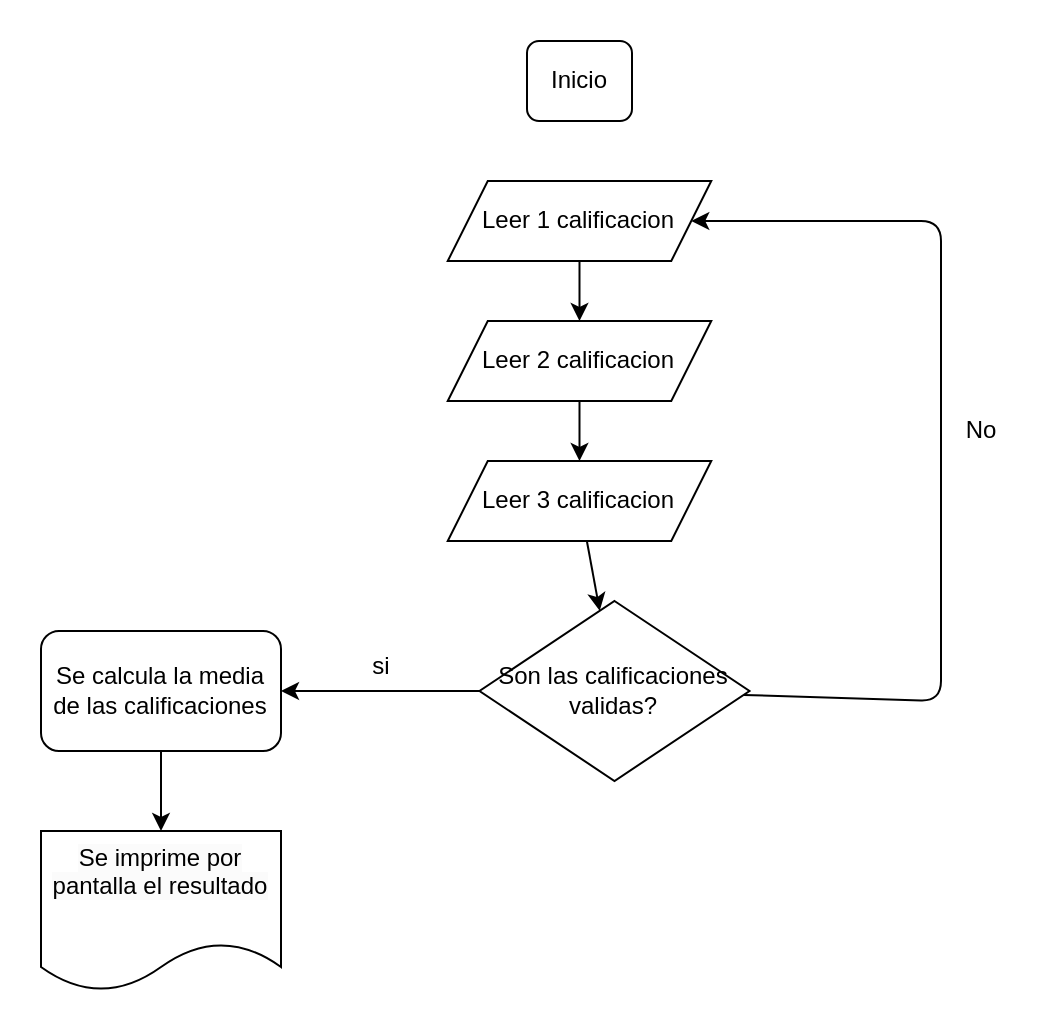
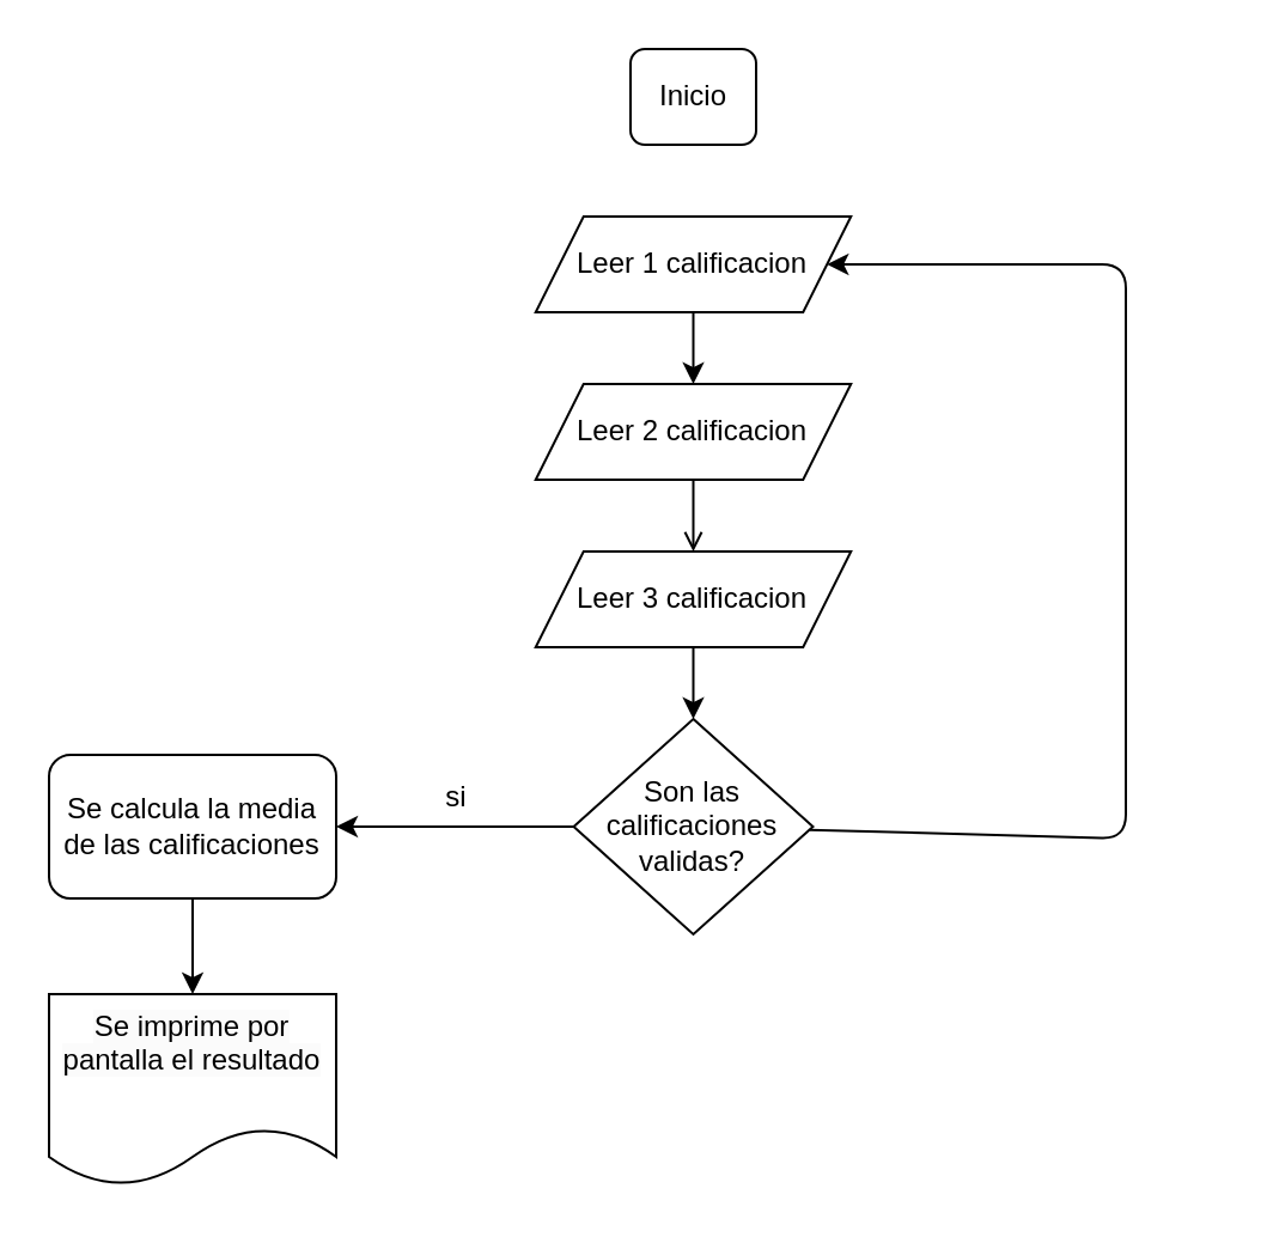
  <mxCell id="0" />
  <mxCell id="1" parent="0" />
  <mxCell id="2" value="Inicio" style="whiteSpace=wrap;html=1;rounded=1;" vertex="1" parent="1"><mxGeometry x="263" y="20" width="52.5" height="40" as="geometry" /></mxCell>
  <mxCell id="3" style="edgeStyle=none;html=1;" edge="1" parent="1" source="4" target="13"><mxGeometry relative="1" as="geometry" /></mxCell>
  <mxCell id="4" value="Leer 1 calificacion" style="shape=parallelogram;perimeter=parallelogramPerimeter;whiteSpace=wrap;html=1;fixedSize=1;" vertex="1" parent="1"><mxGeometry x="223.38" y="90" width="131.75" height="40" as="geometry" /></mxCell>
- <mxCell id="5" value="No" style="text;html=1;align=center;verticalAlign=middle;resizable=0;points=[];autosize=1;strokeColor=none;fillColor=none;" vertex="1" parent="1"><mxGeometry x="470" y="200" width="40" height="30" as="geometry" /></mxCell>
  <mxCell id="6" value="" style="edgeStyle=none;html=1;" edge="1" parent="1" source="8" target="10"><mxGeometry relative="1" as="geometry" /></mxCell>
  <mxCell id="7" style="edgeStyle=none;html=1;" edge="1" parent="1" source="8" target="4"><mxGeometry relative="1" as="geometry"><mxPoint x="480" y="260" as="targetPoint" /><Array as="points"><mxPoint x="470" y="350" /><mxPoint x="470" y="110" /></Array></mxGeometry></mxCell>
- <mxCell id="8" value="Son las calificaciones validas?" style="rhombus;whiteSpace=wrap;html=1;" vertex="1" parent="1"><mxGeometry x="239.25" y="300" width="135" height="90" as="geometry" /></mxCell>
+ <mxCell id="8" value="Son las calificaciones validas?" style="rhombus;whiteSpace=wrap;html=1;" vertex="1" parent="1"><mxGeometry x="239.25" y="300" width="100" height="90" as="geometry" /></mxCell>
  <mxCell id="9" value="" style="edgeStyle=none;html=1;" edge="1" parent="1" source="10" target="11"><mxGeometry relative="1" as="geometry" /></mxCell>
  <mxCell id="10" value="Se calcula la media de las calificaciones" style="rounded=1;whiteSpace=wrap;html=1;" vertex="1" parent="1"><mxGeometry x="20" y="315" width="120" height="60" as="geometry" /></mxCell>
  <mxCell id="11" value="&#10;&lt;span style=&quot;color: rgb(0, 0, 0); font-family: Helvetica; font-size: 12px; font-style: normal; font-variant-ligatures: normal; font-variant-caps: normal; font-weight: 400; letter-spacing: normal; orphans: 2; text-align: center; text-indent: 0px; text-transform: none; widows: 2; word-spacing: 0px; -webkit-text-stroke-width: 0px; white-space: normal; background-color: rgb(251, 251, 251); text-decoration-thickness: initial; text-decoration-style: initial; text-decoration-color: initial; display: inline !important; float: none;&quot;&gt;Se imprime por pantalla el resultado&lt;/span&gt;&#10;&#10;" style="shape=document;whiteSpace=wrap;html=1;boundedLbl=1;" vertex="1" parent="1"><mxGeometry x="20" y="415" width="120" height="80" as="geometry" /></mxCell>
- <mxCell id="12" style="edgeStyle=none;html=1;" edge="1" parent="1" source="13" target="15"><mxGeometry relative="1" as="geometry" /></mxCell>
+ <mxCell id="12" style="edgeStyle=none;html=1;endArrow=open;" edge="1" parent="1" source="13" target="15"><mxGeometry relative="1" as="geometry" /></mxCell>
  <mxCell id="13" value="Leer 2 calificacion" style="shape=parallelogram;perimeter=parallelogramPerimeter;whiteSpace=wrap;html=1;fixedSize=1;" vertex="1" parent="1"><mxGeometry x="223.38" y="160" width="131.75" height="40" as="geometry" /></mxCell>
  <mxCell id="14" value="" style="edgeStyle=none;html=1;" edge="1" parent="1" source="15" target="8"><mxGeometry relative="1" as="geometry" /></mxCell>
  <mxCell id="15" value="Leer 3 calificacion" style="shape=parallelogram;perimeter=parallelogramPerimeter;whiteSpace=wrap;html=1;fixedSize=1;" vertex="1" parent="1"><mxGeometry x="223.38" y="230" width="131.75" height="40" as="geometry" /></mxCell>
  <mxCell id="16" value="si" style="text;html=1;align=center;verticalAlign=middle;resizable=0;points=[];autosize=1;strokeColor=none;fillColor=none;" vertex="1" parent="1"><mxGeometry x="175" y="318" width="30" height="30" as="geometry" /></mxCell>
